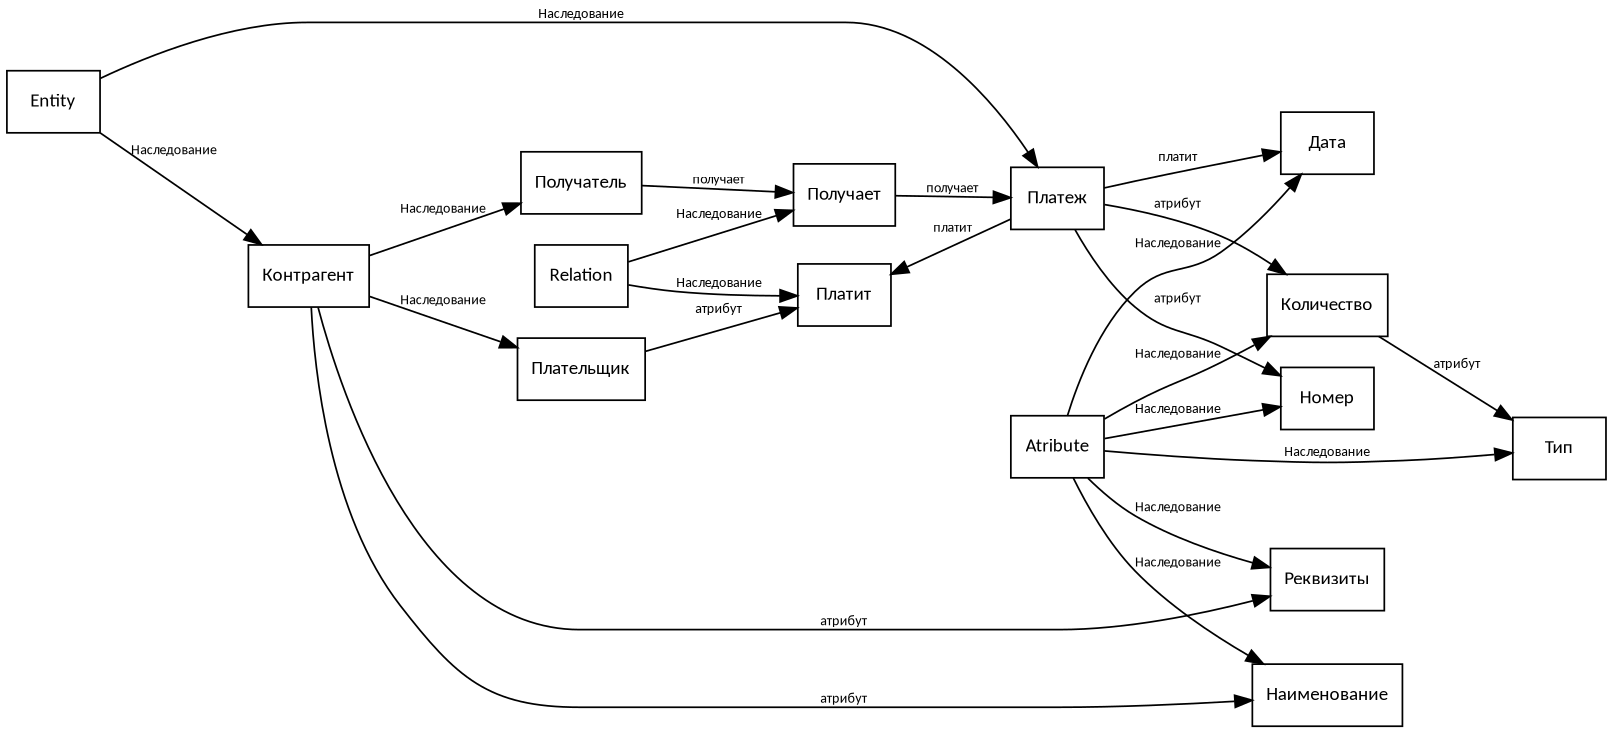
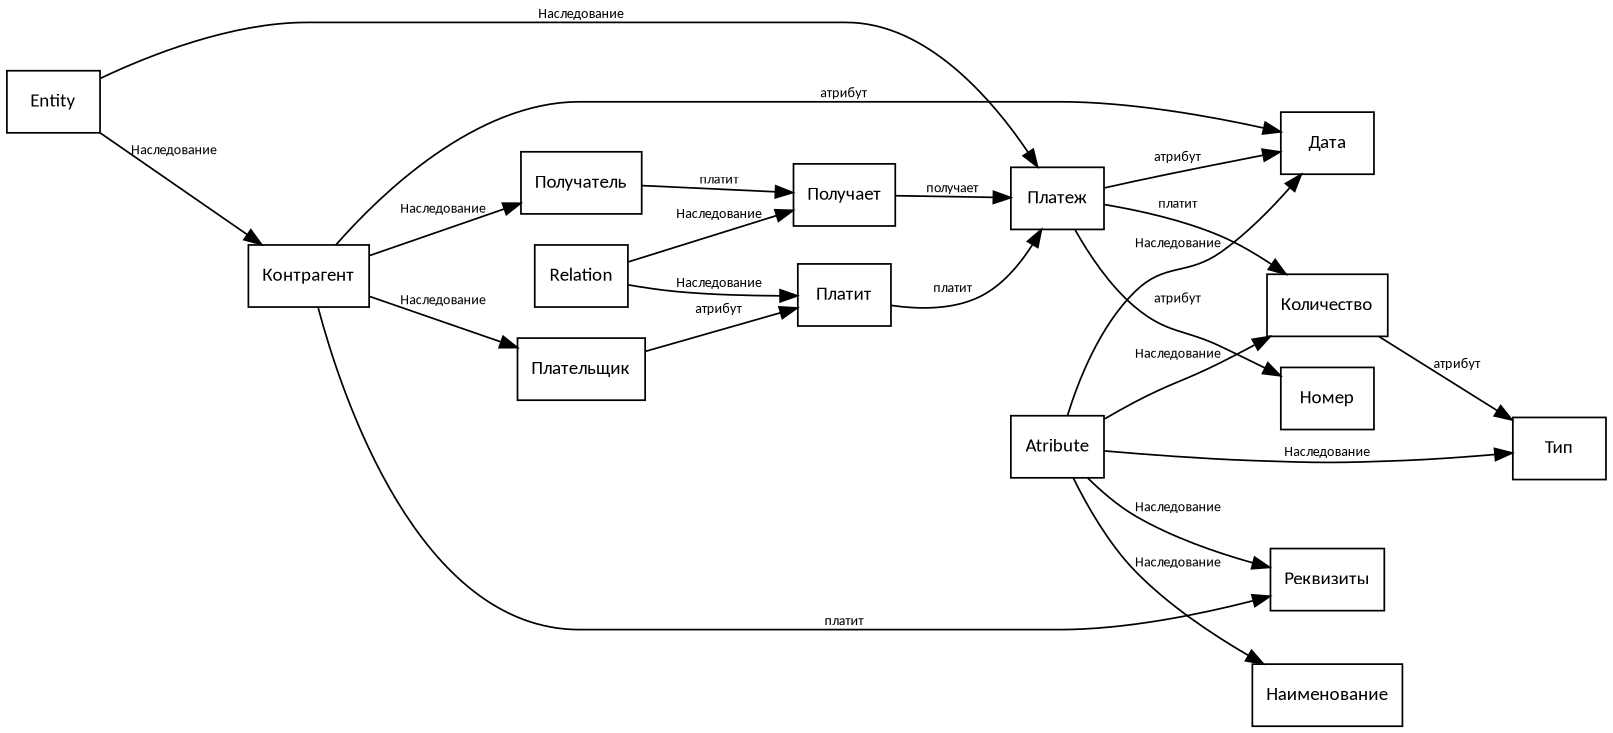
  digraph {
    rankdir=LR
    node [fontname=Calibri fontsize=11 shape=box]
    edge [fontname=Calibri fontsize=8]
    n1 [label=Entity]
    n2 [label="Контрагент"]
    n3 [label="Платеж"]
    n4 [label="Плательщик"]
    n5 [label="Получатель"]
    n6 [label="Наименование"]
    n7 [label="Реквизиты"]
    n8 [label="Дата"]
    n9 [label="Номер"]
    n10 [label="Количество"]
    n11 [label="Платит"]
    n12 [label="Получает"]
    n13 [label="Тип"]
    n14 [label=Relation]
    n15 [label=Atribute]
    n1 -> n2 [label="Наследование"]
    n1 -> n3 [label="Наследование"]
    n2 -> n4 [label="Наследование"]
    n2 -> n5 [label="Наследование"]
-   n2 -> n6 [label="атрибут"]
-   n2 -> n7 [label="атрибут"]
-   n3 -> n8 [label="платит"]
+   n2 -> n8 [label="атрибут"]
+   n2 -> n7 [label="платит"]
+   n3 -> n8 [label="атрибут"]
    n3 -> n9 [label="атрибут"]
-   n3 -> n10 [label="атрибут"]
+   n3 -> n10 [label="платит"]
    n4 -> n11 [label="атрибут"]
-   n5 -> n12 [label="получает"]
+   n5 -> n12 [label="платит"]
    n10 -> n13 [label="атрибут"]
-   n3 -> n11 [label="платит"]
+   n11 -> n3 [label="платит"]
    n12 -> n3 [label="получает"]
    n14 -> n11 [label="Наследование"]
    n14 -> n12 [label="Наследование"]
    n15 -> n6 [label="Наследование"]
    n15 -> n7 [label="Наследование"]
    n15 -> n8 [label="Наследование"]
-   n15 -> n9 [label="Наследование"]
    n15 -> n10 [label="Наследование"]
    n15 -> n13 [label="Наследование"]
  }
